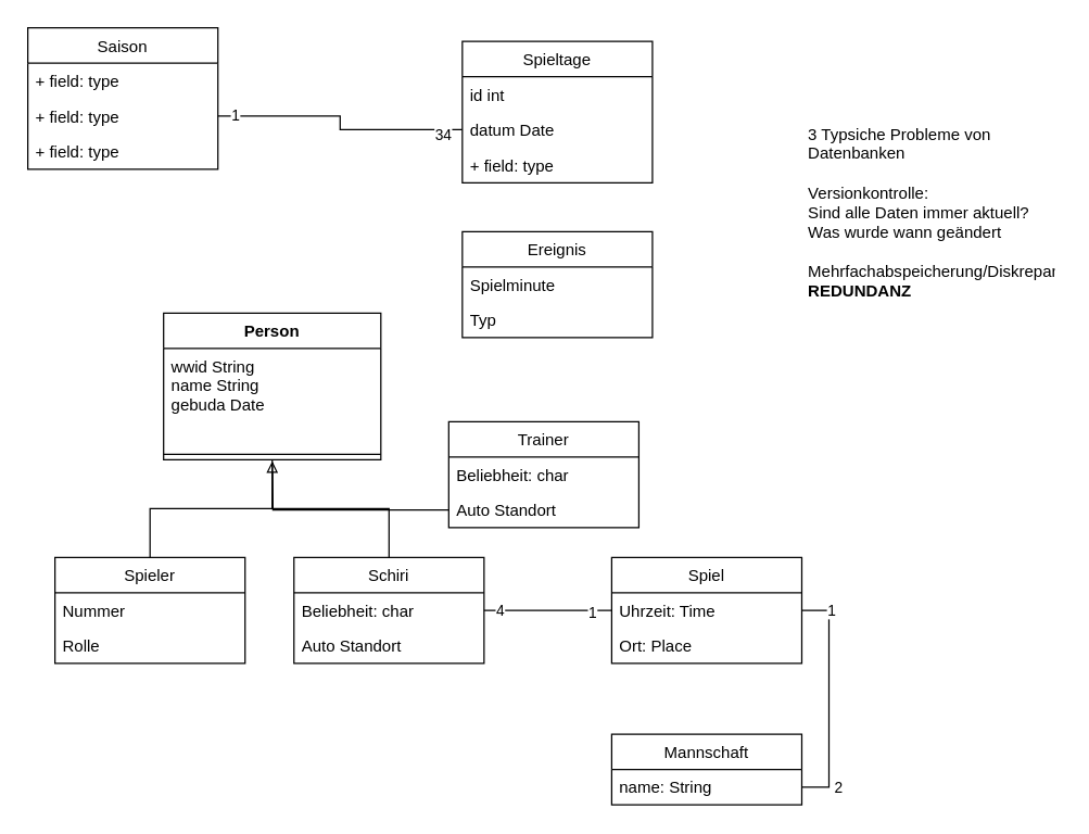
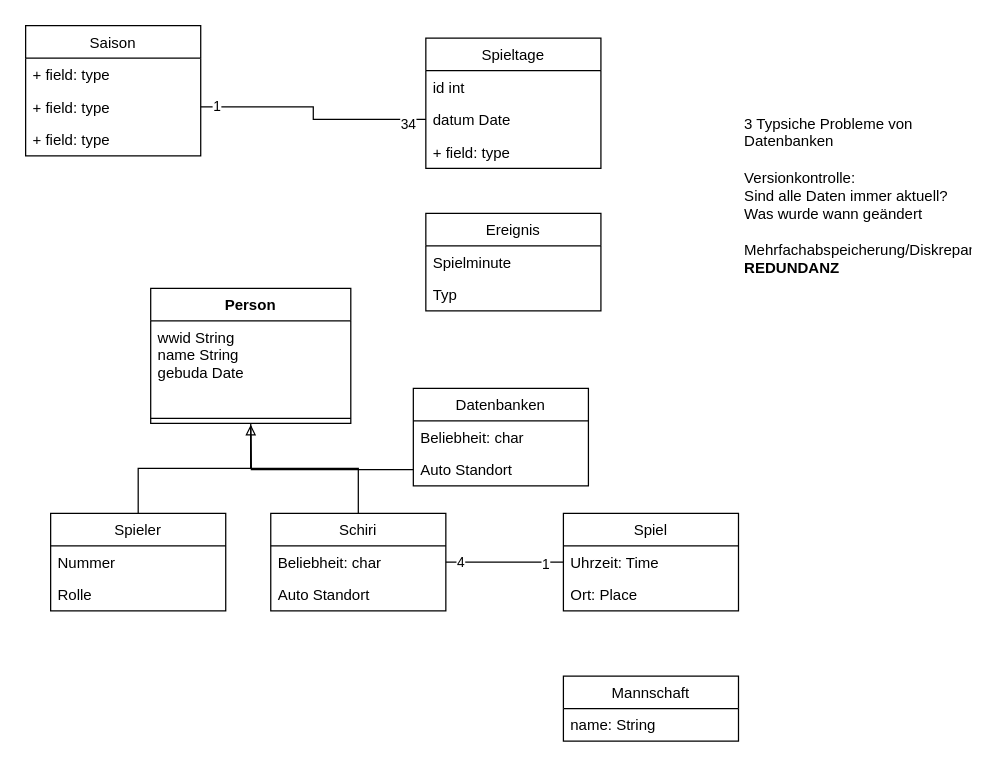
  <mxCell id="0" />
  <mxCell id="1" parent="0" />
  <mxCell id="2" value="Person" style="swimlane;fontStyle=1;align=center;verticalAlign=top;childLayout=stackLayout;horizontal=1;startSize=26;horizontalStack=0;resizeParent=1;resizeParentMax=0;resizeLast=0;collapsible=1;marginBottom=0;" vertex="1" parent="1"><mxGeometry x="120" y="230" width="160" height="108" as="geometry" /></mxCell>
  <mxCell id="3" value="wwid String &#10;name String &#10;gebuda Date &#10;" style="text;strokeColor=none;fillColor=none;align=left;verticalAlign=top;spacingLeft=4;spacingRight=4;overflow=hidden;rotatable=0;points=[[0,0.5],[1,0.5]];portConstraint=eastwest;" vertex="1" parent="2"><mxGeometry y="26" width="160" height="74" as="geometry" /></mxCell>
  <mxCell id="4" value="" style="line;strokeWidth=1;fillColor=none;align=left;verticalAlign=middle;spacingTop=-1;spacingLeft=3;spacingRight=3;rotatable=0;labelPosition=right;points=[];portConstraint=eastwest;" vertex="1" parent="2"><mxGeometry y="100" width="160" height="8" as="geometry" /></mxCell>
  <mxCell id="5" value="Saison" style="swimlane;fontStyle=0;childLayout=stackLayout;horizontal=1;startSize=26;fillColor=none;horizontalStack=0;resizeParent=1;resizeParentMax=0;resizeLast=0;collapsible=1;marginBottom=0;" vertex="1" parent="1"><mxGeometry x="20" y="20" width="140" height="104" as="geometry" /></mxCell>
  <mxCell id="6" value="+ field: type" style="text;strokeColor=none;fillColor=none;align=left;verticalAlign=top;spacingLeft=4;spacingRight=4;overflow=hidden;rotatable=0;points=[[0,0.5],[1,0.5]];portConstraint=eastwest;" vertex="1" parent="5"><mxGeometry y="26" width="140" height="26" as="geometry" /></mxCell>
  <mxCell id="7" value="+ field: type" style="text;strokeColor=none;fillColor=none;align=left;verticalAlign=top;spacingLeft=4;spacingRight=4;overflow=hidden;rotatable=0;points=[[0,0.5],[1,0.5]];portConstraint=eastwest;" vertex="1" parent="5"><mxGeometry y="52" width="140" height="26" as="geometry" /></mxCell>
  <mxCell id="8" value="+ field: type" style="text;strokeColor=none;fillColor=none;align=left;verticalAlign=top;spacingLeft=4;spacingRight=4;overflow=hidden;rotatable=0;points=[[0,0.5],[1,0.5]];portConstraint=eastwest;" vertex="1" parent="5"><mxGeometry y="78" width="140" height="26" as="geometry" /></mxCell>
  <mxCell id="9" value="Spieltage" style="swimlane;fontStyle=0;childLayout=stackLayout;horizontal=1;startSize=26;fillColor=none;horizontalStack=0;resizeParent=1;resizeParentMax=0;resizeLast=0;collapsible=1;marginBottom=0;" vertex="1" parent="1"><mxGeometry x="340" y="30" width="140" height="104" as="geometry" /></mxCell>
  <mxCell id="10" value="id int  &#10;" style="text;strokeColor=none;fillColor=none;align=left;verticalAlign=top;spacingLeft=4;spacingRight=4;overflow=hidden;rotatable=0;points=[[0,0.5],[1,0.5]];portConstraint=eastwest;" vertex="1" parent="9"><mxGeometry y="26" width="140" height="26" as="geometry" /></mxCell>
  <mxCell id="11" value="datum Date" style="text;strokeColor=none;fillColor=none;align=left;verticalAlign=top;spacingLeft=4;spacingRight=4;overflow=hidden;rotatable=0;points=[[0,0.5],[1,0.5]];portConstraint=eastwest;" vertex="1" parent="9"><mxGeometry y="52" width="140" height="26" as="geometry" /></mxCell>
  <mxCell id="12" value="+ field: type" style="text;strokeColor=none;fillColor=none;align=left;verticalAlign=top;spacingLeft=4;spacingRight=4;overflow=hidden;rotatable=0;points=[[0,0.5],[1,0.5]];portConstraint=eastwest;" vertex="1" parent="9"><mxGeometry y="78" width="140" height="26" as="geometry" /></mxCell>
  <mxCell id="13" style="edgeStyle=orthogonalEdgeStyle;rounded=0;orthogonalLoop=1;jettySize=auto;html=1;exitX=0;exitY=0.5;exitDx=0;exitDy=0;entryX=1;entryY=0.5;entryDx=0;entryDy=0;endArrow=none;endFill=0;" edge="1" parent="1" source="16" target="27"><mxGeometry relative="1" as="geometry" /></mxCell>
  <mxCell id="14" value="1" style="edgeLabel;html=1;align=center;verticalAlign=middle;resizable=0;points=[];" vertex="1" connectable="0" parent="13"><mxGeometry x="-0.681" y="1" relative="1" as="geometry"><mxPoint as="offset" /></mxGeometry></mxCell>
  <mxCell id="15" value="4" style="edgeLabel;html=1;align=center;verticalAlign=middle;resizable=0;points=[];" vertex="1" connectable="0" parent="13"><mxGeometry x="0.766" y="-1" relative="1" as="geometry"><mxPoint as="offset" /></mxGeometry></mxCell>
  <mxCell id="16" value="Spiel" style="swimlane;fontStyle=0;childLayout=stackLayout;horizontal=1;startSize=26;fillColor=none;horizontalStack=0;resizeParent=1;resizeParentMax=0;resizeLast=0;collapsible=1;marginBottom=0;" vertex="1" parent="1"><mxGeometry x="450" y="410" width="140" height="78" as="geometry" /></mxCell>
  <mxCell id="17" value="Uhrzeit: Time" style="text;strokeColor=none;fillColor=none;align=left;verticalAlign=top;spacingLeft=4;spacingRight=4;overflow=hidden;rotatable=0;points=[[0,0.5],[1,0.5]];portConstraint=eastwest;" vertex="1" parent="16"><mxGeometry y="26" width="140" height="26" as="geometry" /></mxCell>
  <mxCell id="18" value="Ort: Place" style="text;strokeColor=none;fillColor=none;align=left;verticalAlign=top;spacingLeft=4;spacingRight=4;overflow=hidden;rotatable=0;points=[[0,0.5],[1,0.5]];portConstraint=eastwest;" vertex="1" parent="16"><mxGeometry y="52" width="140" height="26" as="geometry" /></mxCell>
  <mxCell id="19" value="Mannschaft" style="swimlane;fontStyle=0;childLayout=stackLayout;horizontal=1;startSize=26;fillColor=none;horizontalStack=0;resizeParent=1;resizeParentMax=0;resizeLast=0;collapsible=1;marginBottom=0;" vertex="1" parent="1"><mxGeometry x="450" y="540" width="140" height="52" as="geometry" /></mxCell>
  <mxCell id="20" value="name: String" style="text;strokeColor=none;fillColor=none;align=left;verticalAlign=top;spacingLeft=4;spacingRight=4;overflow=hidden;rotatable=0;points=[[0,0.5],[1,0.5]];portConstraint=eastwest;" vertex="1" parent="19"><mxGeometry y="26" width="140" height="26" as="geometry" /></mxCell>
  <mxCell id="21" style="edgeStyle=orthogonalEdgeStyle;rounded=0;orthogonalLoop=1;jettySize=auto;html=1;exitX=0.5;exitY=0;exitDx=0;exitDy=0;entryX=0.5;entryY=1;entryDx=0;entryDy=0;entryPerimeter=0;endArrow=none;endFill=0;" edge="1" parent="1" source="22" target="4"><mxGeometry relative="1" as="geometry" /></mxCell>
  <mxCell id="22" value="Spieler" style="swimlane;fontStyle=0;childLayout=stackLayout;horizontal=1;startSize=26;fillColor=none;horizontalStack=0;resizeParent=1;resizeParentMax=0;resizeLast=0;collapsible=1;marginBottom=0;" vertex="1" parent="1"><mxGeometry x="40" y="410" width="140" height="78" as="geometry" /></mxCell>
  <mxCell id="23" value="Nummer" style="text;strokeColor=none;fillColor=none;align=left;verticalAlign=top;spacingLeft=4;spacingRight=4;overflow=hidden;rotatable=0;points=[[0,0.5],[1,0.5]];portConstraint=eastwest;" vertex="1" parent="22"><mxGeometry y="26" width="140" height="26" as="geometry" /></mxCell>
  <mxCell id="24" value="Rolle" style="text;strokeColor=none;fillColor=none;align=left;verticalAlign=top;spacingLeft=4;spacingRight=4;overflow=hidden;rotatable=0;points=[[0,0.5],[1,0.5]];portConstraint=eastwest;" vertex="1" parent="22"><mxGeometry y="52" width="140" height="26" as="geometry" /></mxCell>
  <mxCell id="25" style="edgeStyle=orthogonalEdgeStyle;rounded=0;orthogonalLoop=1;jettySize=auto;html=1;exitX=0.5;exitY=0;exitDx=0;exitDy=0;entryX=0.5;entryY=1.125;entryDx=0;entryDy=0;entryPerimeter=0;endArrow=block;endFill=0;" edge="1" parent="1" source="26" target="4"><mxGeometry relative="1" as="geometry" /></mxCell>
  <mxCell id="26" value="Schiri" style="swimlane;fontStyle=0;childLayout=stackLayout;horizontal=1;startSize=26;fillColor=none;horizontalStack=0;resizeParent=1;resizeParentMax=0;resizeLast=0;collapsible=1;marginBottom=0;" vertex="1" parent="1"><mxGeometry x="216" y="410" width="140" height="78" as="geometry" /></mxCell>
  <mxCell id="27" value="Beliebheit: char&#10;" style="text;strokeColor=none;fillColor=none;align=left;verticalAlign=top;spacingLeft=4;spacingRight=4;overflow=hidden;rotatable=0;points=[[0,0.5],[1,0.5]];portConstraint=eastwest;" vertex="1" parent="26"><mxGeometry y="26" width="140" height="26" as="geometry" /></mxCell>
  <mxCell id="28" value="Auto Standort" style="text;strokeColor=none;fillColor=none;align=left;verticalAlign=top;spacingLeft=4;spacingRight=4;overflow=hidden;rotatable=0;points=[[0,0.5],[1,0.5]];portConstraint=eastwest;" vertex="1" parent="26"><mxGeometry y="52" width="140" height="26" as="geometry" /></mxCell>
- <mxCell id="29" style="edgeStyle=orthogonalEdgeStyle;rounded=0;orthogonalLoop=1;jettySize=auto;html=1;exitX=1;exitY=0.5;exitDx=0;exitDy=0;entryX=1;entryY=0.5;entryDx=0;entryDy=0;endArrow=none;endFill=0;" edge="1" parent="1" source="17" target="20"><mxGeometry relative="1" as="geometry" /></mxCell>
- <mxCell id="30" value="1" style="edgeLabel;html=1;align=center;verticalAlign=middle;resizable=0;points=[];" vertex="1" connectable="0" parent="29"><mxGeometry x="-0.765" y="1" relative="1" as="geometry"><mxPoint y="-1" as="offset" /></mxGeometry></mxCell>
- <mxCell id="31" value="2" style="edgeLabel;html=1;align=center;verticalAlign=middle;resizable=0;points=[];" vertex="1" connectable="0" parent="29"><mxGeometry x="0.765" y="-6" relative="1" as="geometry"><mxPoint x="6" y="6" as="offset" /></mxGeometry></mxCell>
  <mxCell id="32" style="edgeStyle=orthogonalEdgeStyle;rounded=0;orthogonalLoop=1;jettySize=auto;html=1;exitX=1;exitY=0.5;exitDx=0;exitDy=0;entryX=0;entryY=0.5;entryDx=0;entryDy=0;endArrow=none;endFill=0;" edge="1" parent="1" source="7" target="11"><mxGeometry relative="1" as="geometry" /></mxCell>
  <mxCell id="33" value="1" style="edgeLabel;html=1;align=center;verticalAlign=middle;resizable=0;points=[];" vertex="1" connectable="0" parent="32"><mxGeometry x="-0.874" y="1" relative="1" as="geometry"><mxPoint as="offset" /></mxGeometry></mxCell>
  <mxCell id="34" value="34" style="edgeLabel;html=1;align=center;verticalAlign=middle;resizable=0;points=[];" vertex="1" connectable="0" parent="32"><mxGeometry x="0.842" y="-3" relative="1" as="geometry"><mxPoint as="offset" /></mxGeometry></mxCell>
  <mxCell id="35" value="Ereignis " style="swimlane;fontStyle=0;childLayout=stackLayout;horizontal=1;startSize=26;fillColor=none;horizontalStack=0;resizeParent=1;resizeParentMax=0;resizeLast=0;collapsible=1;marginBottom=0;" vertex="1" parent="1"><mxGeometry x="340" y="170" width="140" height="78" as="geometry" /></mxCell>
  <mxCell id="36" value="Spielminute" style="text;strokeColor=none;fillColor=none;align=left;verticalAlign=top;spacingLeft=4;spacingRight=4;overflow=hidden;rotatable=0;points=[[0,0.5],[1,0.5]];portConstraint=eastwest;" vertex="1" parent="35"><mxGeometry y="26" width="140" height="26" as="geometry" /></mxCell>
  <mxCell id="37" value="Typ" style="text;strokeColor=none;fillColor=none;align=left;verticalAlign=top;spacingLeft=4;spacingRight=4;overflow=hidden;rotatable=0;points=[[0,0.5],[1,0.5]];portConstraint=eastwest;" vertex="1" parent="35"><mxGeometry y="52" width="140" height="26" as="geometry" /></mxCell>
- <mxCell id="38" value="Trainer" style="swimlane;fontStyle=0;childLayout=stackLayout;horizontal=1;startSize=26;fillColor=none;horizontalStack=0;resizeParent=1;resizeParentMax=0;resizeLast=0;collapsible=1;marginBottom=0;" vertex="1" parent="1"><mxGeometry x="330" y="310" width="140" height="78" as="geometry" /></mxCell>
+ <mxCell id="38" value="Datenbanken" style="swimlane;fontStyle=0;childLayout=stackLayout;horizontal=1;startSize=26;fillColor=none;horizontalStack=0;resizeParent=1;resizeParentMax=0;resizeLast=0;collapsible=1;marginBottom=0;" vertex="1" parent="1"><mxGeometry x="330" y="310" width="140" height="78" as="geometry" /></mxCell>
  <mxCell id="39" value="Beliebheit: char&#10;" style="text;strokeColor=none;fillColor=none;align=left;verticalAlign=top;spacingLeft=4;spacingRight=4;overflow=hidden;rotatable=0;points=[[0,0.5],[1,0.5]];portConstraint=eastwest;" vertex="1" parent="38"><mxGeometry y="26" width="140" height="26" as="geometry" /></mxCell>
  <mxCell id="40" value="Auto Standort" style="text;strokeColor=none;fillColor=none;align=left;verticalAlign=top;spacingLeft=4;spacingRight=4;overflow=hidden;rotatable=0;points=[[0,0.5],[1,0.5]];portConstraint=eastwest;" vertex="1" parent="38"><mxGeometry y="52" width="140" height="26" as="geometry" /></mxCell>
  <mxCell id="41" style="edgeStyle=orthogonalEdgeStyle;rounded=0;orthogonalLoop=1;jettySize=auto;html=1;exitX=0;exitY=0.5;exitDx=0;exitDy=0;endArrow=none;endFill=0;" edge="1" parent="1" source="40"><mxGeometry relative="1" as="geometry"><mxPoint x="200" y="340" as="targetPoint" /></mxGeometry></mxCell>
  <mxCell id="42" value="&lt;div&gt;3 Typsiche Probleme von Datenbanken&lt;/div&gt;&lt;div&gt;&lt;br&gt;&lt;/div&gt;&lt;div&gt;Versionkontrolle: &lt;br&gt;&lt;/div&gt;&lt;div&gt;Sind alle Daten immer aktuell? &lt;br&gt;&lt;/div&gt;&lt;div&gt;Was wurde wann geändert &lt;br&gt;&lt;/div&gt;&lt;div&gt;&lt;br&gt;&lt;/div&gt;&lt;div&gt;Mehrfachabspeicherung/Diskrepanzen&lt;/div&gt;&lt;div&gt;&lt;b&gt;REDUNDANZ&amp;nbsp; &lt;/b&gt;&lt;br&gt;&lt;/div&gt;&lt;div&gt;Daten können mehrmals an verschiedenen stellen abgespeichert werden, es ist nicht einfach, sicherzustellen, dass immer an allen stellen daten akutalisiert werden, deshalb kann es zu diskrepanzen kommen &lt;br&gt;&lt;/div&gt;&lt;div&gt;&lt;br&gt;&lt;/div&gt;&lt;div&gt;&lt;br&gt;&lt;/div&gt;" style="text;html=1;strokeColor=none;fillColor=none;spacing=5;spacingTop=-20;whiteSpace=wrap;overflow=hidden;rounded=0;" vertex="1" parent="1"><mxGeometry x="590" y="102" width="190" height="120" as="geometry" /></mxCell>
